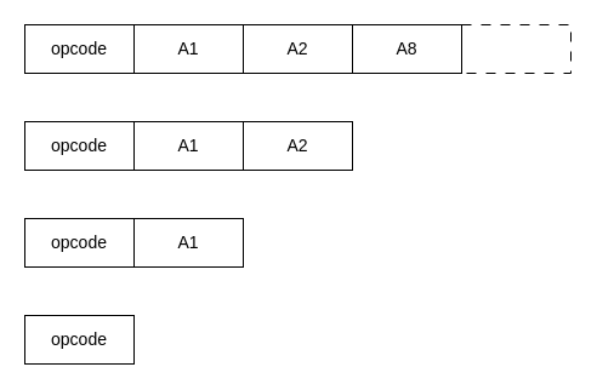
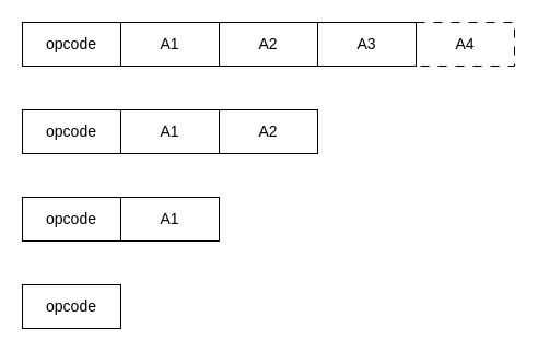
  <mxCell id="0" />
  <mxCell id="1" parent="0" />
  <mxCell id="2" value="" style="rounded=0;whiteSpace=wrap;html=1;dashed=1;dashPattern=8 8;" vertex="1" parent="1"><mxGeometry x="380" y="20" width="90" height="40" as="geometry" /></mxCell>
  <mxCell id="3" value="" style="rounded=0;whiteSpace=wrap;html=1;" parent="1" vertex="1"><mxGeometry y="20" width="360" height="40" as="geometry" x="20" /></mxCell>
  <mxCell id="4" value="opcode" style="text;html=1;strokeColor=none;fillColor=none;align=center;verticalAlign=middle;whiteSpace=wrap;rounded=0;fontSize=14;" parent="1" vertex="1"><mxGeometry y="25" width="90" height="30" as="geometry" x="20" /></mxCell>
  <mxCell id="5" value="" style="endArrow=none;html=1;rounded=0;entryX=0.161;entryY=-0.029;entryDx=0;entryDy=0;entryPerimeter=0;" parent="1" edge="1"><mxGeometry width="50" height="50" relative="1" as="geometry"><mxPoint x="110" y="60" as="sourcePoint" /><mxPoint x="110" y="20" as="targetPoint" /></mxGeometry></mxCell>
  <mxCell id="6" value="A1" style="text;html=1;strokeColor=none;fillColor=none;align=center;verticalAlign=middle;whiteSpace=wrap;rounded=0;fontSize=14;" vertex="1" parent="1"><mxGeometry x="110" y="25" width="90" height="30" as="geometry" /></mxCell>
  <mxCell id="7" value="" style="endArrow=none;html=1;rounded=0;entryX=0.161;entryY=-0.029;entryDx=0;entryDy=0;entryPerimeter=0;" edge="1" parent="1"><mxGeometry width="50" height="50" relative="1" as="geometry"><mxPoint x="200" y="60" as="sourcePoint" /><mxPoint x="200" y="20" as="targetPoint" /></mxGeometry></mxCell>
  <mxCell id="8" value="A2" style="text;html=1;strokeColor=none;fillColor=none;align=center;verticalAlign=middle;whiteSpace=wrap;rounded=0;fontSize=14;" vertex="1" parent="1"><mxGeometry x="200" y="25" width="90" height="30" as="geometry" /></mxCell>
  <mxCell id="9" value="" style="endArrow=none;html=1;rounded=0;entryX=0.161;entryY=-0.029;entryDx=0;entryDy=0;entryPerimeter=0;" edge="1" parent="1"><mxGeometry width="50" height="50" relative="1" as="geometry"><mxPoint x="290" y="60" as="sourcePoint" /><mxPoint x="290" y="20" as="targetPoint" /></mxGeometry></mxCell>
- <mxCell id="10" value="A8" style="text;html=1;strokeColor=none;fillColor=none;align=center;verticalAlign=middle;whiteSpace=wrap;rounded=0;fontSize=14;" vertex="1" parent="1"><mxGeometry x="290" y="25" width="90" height="30" as="geometry" /></mxCell>
+ <mxCell id="10" value="A3" style="text;html=1;strokeColor=none;fillColor=none;align=center;verticalAlign=middle;whiteSpace=wrap;rounded=0;fontSize=14;" vertex="1" parent="1"><mxGeometry x="290" y="25" width="90" height="30" as="geometry" /></mxCell>
+ <mxCell id="11" value="A4" style="text;html=1;strokeColor=none;fillColor=none;align=center;verticalAlign=middle;whiteSpace=wrap;rounded=0;fontSize=14;" vertex="1" parent="1"><mxGeometry x="380" y="25" width="90" height="30" as="geometry" /></mxCell>
  <mxCell id="12" value="" style="rounded=0;whiteSpace=wrap;html=1;" vertex="1" parent="1"><mxGeometry y="100" width="270" height="40" as="geometry" x="20" /></mxCell>
  <mxCell id="13" value="opcode" style="text;html=1;strokeColor=none;fillColor=none;align=center;verticalAlign=middle;whiteSpace=wrap;rounded=0;fontSize=14;" vertex="1" parent="1"><mxGeometry y="105" width="90" height="30" as="geometry" x="20" /></mxCell>
  <mxCell id="14" value="" style="endArrow=none;html=1;rounded=0;entryX=0.161;entryY=-0.029;entryDx=0;entryDy=0;entryPerimeter=0;" edge="1" parent="1"><mxGeometry width="50" height="50" relative="1" as="geometry"><mxPoint x="110" y="140" as="sourcePoint" /><mxPoint x="110" y="100" as="targetPoint" /></mxGeometry></mxCell>
  <mxCell id="15" value="A1" style="text;html=1;strokeColor=none;fillColor=none;align=center;verticalAlign=middle;whiteSpace=wrap;rounded=0;fontSize=14;" vertex="1" parent="1"><mxGeometry x="110" y="105" width="90" height="30" as="geometry" /></mxCell>
  <mxCell id="16" value="" style="endArrow=none;html=1;rounded=0;entryX=0.161;entryY=-0.029;entryDx=0;entryDy=0;entryPerimeter=0;" edge="1" parent="1"><mxGeometry width="50" height="50" relative="1" as="geometry"><mxPoint x="200" y="140" as="sourcePoint" /><mxPoint x="200" y="100" as="targetPoint" /></mxGeometry></mxCell>
  <mxCell id="17" value="A2" style="text;html=1;strokeColor=none;fillColor=none;align=center;verticalAlign=middle;whiteSpace=wrap;rounded=0;fontSize=14;" vertex="1" parent="1"><mxGeometry x="200" y="105" width="90" height="30" as="geometry" /></mxCell>
  <mxCell id="18" value="" style="rounded=0;whiteSpace=wrap;html=1;" vertex="1" parent="1"><mxGeometry y="180" width="180" height="40" as="geometry" x="20" /></mxCell>
  <mxCell id="19" value="opcode" style="text;html=1;strokeColor=none;fillColor=none;align=center;verticalAlign=middle;whiteSpace=wrap;rounded=0;fontSize=14;" vertex="1" parent="1"><mxGeometry y="185" width="90" height="30" as="geometry" x="20" /></mxCell>
  <mxCell id="20" value="" style="endArrow=none;html=1;rounded=0;entryX=0.161;entryY=-0.029;entryDx=0;entryDy=0;entryPerimeter=0;" edge="1" parent="1"><mxGeometry width="50" height="50" relative="1" as="geometry"><mxPoint x="110" y="220" as="sourcePoint" /><mxPoint x="110" y="180" as="targetPoint" /></mxGeometry></mxCell>
  <mxCell id="21" value="A1" style="text;html=1;strokeColor=none;fillColor=none;align=center;verticalAlign=middle;whiteSpace=wrap;rounded=0;fontSize=14;" vertex="1" parent="1"><mxGeometry x="110" y="185" width="90" height="30" as="geometry" /></mxCell>
  <mxCell id="22" value="" style="rounded=0;whiteSpace=wrap;html=1;" vertex="1" parent="1"><mxGeometry y="260" width="90" height="40" as="geometry" x="20" /></mxCell>
  <mxCell id="23" value="opcode" style="text;html=1;strokeColor=none;fillColor=none;align=center;verticalAlign=middle;whiteSpace=wrap;rounded=0;fontSize=14;" vertex="1" parent="1"><mxGeometry y="265" width="90" height="30" as="geometry" x="20" /></mxCell>
